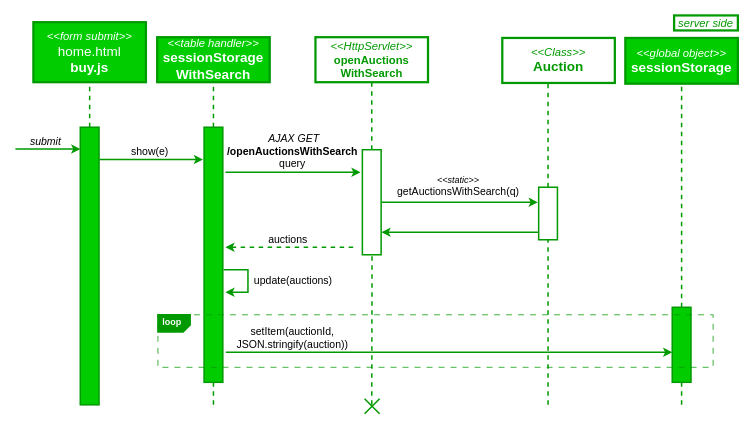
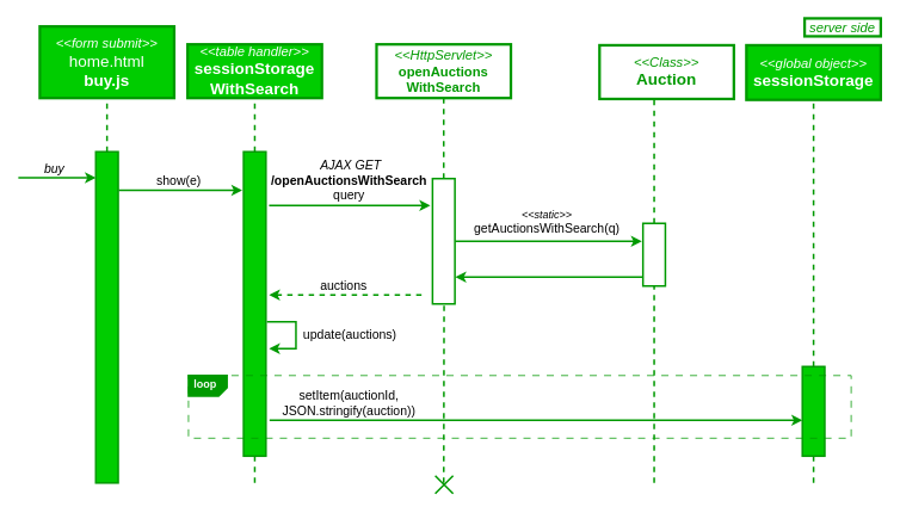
  <mxCell id="0" />
  <mxCell id="1" parent="0" />
  <mxCell id="2" value="" style="rounded=0;whiteSpace=wrap;html=1;fillColor=#00CC00;strokeWidth=2;strokeColor=#009900;" parent="1" vertex="1"><mxGeometry x="895.5" y="409" width="25" height="100" as="geometry" /></mxCell>
  <mxCell id="3" value="" style="rounded=0;whiteSpace=wrap;html=1;fillColor=#00CC00;strokeWidth=2;strokeColor=#009900;" parent="1" vertex="1"><mxGeometry x="271.5" y="169" width="25" height="340" as="geometry" /></mxCell>
  <mxCell id="4" value="&lt;font color=&quot;#009900&quot; style=&quot;&quot;&gt;&lt;b style=&quot;&quot;&gt;&lt;br&gt;&lt;/b&gt;&lt;/font&gt;" style="rounded=0;whiteSpace=wrap;html=1;strokeWidth=1;fillColor=none;strokeColor=#009900;dashed=1;dashPattern=8 8;" parent="1" vertex="1"><mxGeometry x="210" y="419" width="740" height="70" as="geometry" /></mxCell>
  <mxCell id="5" value="&lt;i style=&quot;border-color: var(--border-color); color: rgb(0, 153, 0);&quot;&gt;&lt;font style=&quot;border-color: var(--border-color); font-size: 15px;&quot;&gt;&amp;lt;&amp;lt;HttpServlet&amp;gt;&amp;gt;&lt;/font&gt;&lt;/i&gt;&lt;font color=&quot;#009900&quot; style=&quot;&quot;&gt;&lt;b style=&quot;&quot;&gt;&lt;br&gt;&lt;span style=&quot;font-size: 15px;&quot;&gt;openAuctions&lt;br&gt;WithSearch&lt;/span&gt;&lt;br&gt;&lt;/b&gt;&lt;/font&gt;" style="rounded=0;whiteSpace=wrap;html=1;strokeWidth=3;fillColor=default;strokeColor=#009900;" parent="1" vertex="1"><mxGeometry x="420" y="49" width="150" height="60" as="geometry" /></mxCell>
  <mxCell id="6" value="&lt;font color=&quot;#009900&quot; style=&quot;&quot;&gt;&lt;i style=&quot;&quot;&gt;&lt;font style=&quot;font-size: 15px;&quot;&gt;&amp;lt;&amp;lt;Class&amp;gt;&amp;gt;&lt;/font&gt;&lt;/i&gt;&lt;br&gt;&lt;span style=&quot;font-size: 18px;&quot;&gt;&lt;b&gt;Auction&lt;/b&gt;&lt;/span&gt;&lt;br&gt;&lt;/font&gt;" style="rounded=0;whiteSpace=wrap;html=1;strokeWidth=3;fillColor=default;strokeColor=#009900;" parent="1" vertex="1"><mxGeometry x="669" y="50" width="150" height="60" as="geometry" /></mxCell>
  <mxCell id="7" value="" style="endArrow=none;html=1;rounded=0;entryX=0.5;entryY=1;entryDx=0;entryDy=0;strokeWidth=2;fillColor=#d5e8d4;strokeColor=#009900;dashed=1;" parent="1" source="10" target="5" edge="1"><mxGeometry width="50" height="50" relative="1" as="geometry"><mxPoint x="495" y="499" as="sourcePoint" /><mxPoint x="740" y="269" as="targetPoint" /></mxGeometry></mxCell>
  <mxCell id="8" value="" style="endArrow=none;html=1;rounded=0;entryX=0.5;entryY=1;entryDx=0;entryDy=0;strokeWidth=2;fillColor=#d5e8d4;strokeColor=#009900;dashed=1;" parent="1" source="13" edge="1"><mxGeometry width="50" height="50" relative="1" as="geometry"><mxPoint x="730" y="500" as="sourcePoint" /><mxPoint x="730" y="110" as="targetPoint" /></mxGeometry></mxCell>
  <mxCell id="9" value="" style="endArrow=none;html=1;rounded=0;strokeWidth=2;fillColor=#d5e8d4;strokeColor=#009900;dashed=1;entryX=0.516;entryY=1.009;entryDx=0;entryDy=0;entryPerimeter=0;" parent="1" target="10" edge="1"><mxGeometry width="50" height="50" relative="1" as="geometry"><mxPoint x="495" y="539" as="sourcePoint" /><mxPoint x="495" y="608" as="targetPoint" /></mxGeometry></mxCell>
  <mxCell id="10" value="" style="rounded=0;whiteSpace=wrap;html=1;fillColor=#FFFFFF;strokeWidth=2;strokeColor=#009900;" parent="1" vertex="1"><mxGeometry x="482.5" y="199" width="25" height="140" as="geometry" /></mxCell>
  <mxCell id="11" value="" style="endArrow=none;html=1;rounded=0;strokeWidth=2;strokeColor=#009900;startArrow=classic;startFill=1;exitX=-0.051;exitY=0.286;exitDx=0;exitDy=0;exitPerimeter=0;" parent="1" source="13" edge="1"><mxGeometry width="50" height="50" relative="1" as="geometry"><mxPoint x="728" y="269" as="sourcePoint" /><mxPoint x="508" y="269" as="targetPoint" /></mxGeometry></mxCell>
  <mxCell id="12" value="" style="endArrow=none;html=1;rounded=0;strokeWidth=2;fillColor=#d5e8d4;strokeColor=#009900;dashed=1;entryX=0.5;entryY=1;entryDx=0;entryDy=0;" parent="1" target="13" edge="1"><mxGeometry width="50" height="50" relative="1" as="geometry"><mxPoint x="730" y="539" as="sourcePoint" /><mxPoint x="729" y="339" as="targetPoint" /></mxGeometry></mxCell>
  <mxCell id="13" value="" style="rounded=0;whiteSpace=wrap;html=1;fillColor=#FFFFFF;strokeWidth=2;strokeColor=#009900;" parent="1" vertex="1"><mxGeometry x="717.5" y="249" width="25" height="70" as="geometry" /></mxCell>
  <mxCell id="14" value="" style="endArrow=none;html=1;rounded=0;exitX=0;exitY=0.25;exitDx=0;exitDy=0;strokeWidth=2;strokeColor=#009900;startArrow=classic;startFill=1;" parent="1" edge="1"><mxGeometry width="50" height="50" relative="1" as="geometry"><mxPoint x="106.5" y="198" as="sourcePoint" /><mxPoint x="20" y="198" as="targetPoint" /></mxGeometry></mxCell>
- <mxCell id="15" value="&lt;font style=&quot;font-size: 14px;&quot;&gt;&lt;i&gt;submit&lt;/i&gt;&lt;/font&gt;" style="text;html=1;align=center;verticalAlign=middle;resizable=0;points=[];autosize=1;strokeColor=none;fillColor=none;" parent="1" vertex="1"><mxGeometry x="30" y="173" width="60" height="30" as="geometry" /></mxCell>
+ <mxCell id="15" value="&lt;font style=&quot;font-size: 14px;&quot;&gt;&lt;i&gt;buy&lt;/i&gt;&lt;/font&gt;" style="text;html=1;align=center;verticalAlign=middle;resizable=0;points=[];autosize=1;strokeColor=none;fillColor=none;" parent="1" vertex="1"><mxGeometry x="30" y="173" width="60" height="30" as="geometry" /></mxCell>
  <mxCell id="16" value="&lt;font style=&quot;font-size: 14px;&quot;&gt;&lt;i&gt;&amp;nbsp;AJAX GET&lt;/i&gt;&lt;br&gt;&lt;b&gt;/openAuctionsWithSearch&lt;/b&gt;&lt;br&gt;query&lt;br&gt;&lt;/font&gt;" style="text;html=1;align=center;verticalAlign=middle;resizable=0;points=[];autosize=1;strokeColor=none;fillColor=none;" parent="1" vertex="1"><mxGeometry x="288.5" y="171" width="200" height="60" as="geometry" /></mxCell>
  <mxCell id="17" value="" style="group" parent="1" vertex="1" connectable="0"><mxGeometry x="485.5" y="531" width="20" height="20" as="geometry" /></mxCell>
  <mxCell id="18" value="" style="endArrow=none;html=1;rounded=0;strokeWidth=2;fillColor=#d5e8d4;strokeColor=#009900;" parent="17" edge="1"><mxGeometry width="50" height="50" relative="1" as="geometry"><mxPoint y="20" as="sourcePoint" /><mxPoint x="20" as="targetPoint" /></mxGeometry></mxCell>
  <mxCell id="19" value="" style="endArrow=none;html=1;rounded=0;strokeWidth=2;fillColor=#d5e8d4;strokeColor=#009900;" parent="17" edge="1"><mxGeometry width="50" height="50" relative="1" as="geometry"><mxPoint x="20" y="20" as="sourcePoint" /><mxPoint as="targetPoint" /></mxGeometry></mxCell>
  <mxCell id="20" value="&lt;i style=&quot;border-color: var(--border-color);&quot;&gt;&lt;font style=&quot;border-color: var(--border-color); font-size: 15px;&quot;&gt;&amp;lt;&amp;lt;form submit&amp;gt;&amp;gt;&lt;/font&gt;&lt;/i&gt;&lt;span style=&quot;font-size: 18px;&quot;&gt;&lt;br&gt;home.html&lt;br&gt;&lt;b style=&quot;&quot;&gt;buy.js&lt;/b&gt;&lt;br&gt;&lt;/span&gt;" style="rounded=0;whiteSpace=wrap;html=1;strokeWidth=3;fillColor=#00cc00;strokeColor=#009900;fillStyle=auto;fontColor=#ffffff;" parent="1" vertex="1"><mxGeometry x="44" y="29" width="150" height="80" as="geometry" /></mxCell>
  <mxCell id="21" value="" style="endArrow=none;html=1;rounded=0;entryX=0.5;entryY=1;entryDx=0;entryDy=0;strokeWidth=2;fillColor=#d5e8d4;strokeColor=#009900;dashed=1;" parent="1" source="22" target="20" edge="1"><mxGeometry width="50" height="50" relative="1" as="geometry"><mxPoint x="119" y="499" as="sourcePoint" /><mxPoint x="364" y="269" as="targetPoint" /></mxGeometry></mxCell>
  <mxCell id="22" value="" style="rounded=0;whiteSpace=wrap;html=1;fillColor=#00CC00;strokeWidth=2;strokeColor=#009900;" parent="1" vertex="1"><mxGeometry x="106.5" y="169" width="25" height="370" as="geometry" /></mxCell>
  <mxCell id="23" value="" style="endArrow=none;html=1;rounded=0;strokeWidth=2;strokeColor=#009900;startArrow=classic;startFill=1;" parent="1" edge="1"><mxGeometry width="50" height="50" relative="1" as="geometry"><mxPoint x="480" y="229" as="sourcePoint" /><mxPoint x="300" y="229" as="targetPoint" /></mxGeometry></mxCell>
  <mxCell id="24" value="&lt;i style=&quot;border-color: var(--border-color);&quot;&gt;&lt;font color=&quot;#ffffff&quot; style=&quot;border-color: var(--border-color); font-size: 15px;&quot;&gt;&amp;lt;&amp;lt;table handler&amp;gt;&amp;gt;&lt;/font&gt;&lt;/i&gt;&lt;font style=&quot;&quot; color=&quot;#ffffff&quot;&gt;&lt;br&gt;&lt;span style=&quot;font-size: 18px;&quot;&gt;&lt;b&gt;sessionStorage&lt;br&gt;WithSearch&lt;/b&gt;&lt;/span&gt;&lt;br&gt;&lt;/font&gt;" style="rounded=0;whiteSpace=wrap;html=1;strokeWidth=3;fillColor=#00CC00;strokeColor=#009900;" parent="1" vertex="1"><mxGeometry x="209" y="49" width="150" height="60" as="geometry" /></mxCell>
  <mxCell id="25" value="" style="endArrow=none;html=1;rounded=0;entryX=0.5;entryY=1;entryDx=0;entryDy=0;strokeWidth=2;fillColor=#d5e8d4;strokeColor=#009900;dashed=1;" parent="1" source="3" target="24" edge="1"><mxGeometry width="50" height="50" relative="1" as="geometry"><mxPoint x="284" y="499" as="sourcePoint" /><mxPoint x="529" y="269" as="targetPoint" /></mxGeometry></mxCell>
  <mxCell id="26" value="" style="endArrow=none;html=1;rounded=0;strokeWidth=2;strokeColor=#009900;startArrow=classic;startFill=1;" parent="1" edge="1"><mxGeometry width="50" height="50" relative="1" as="geometry"><mxPoint x="270" y="212" as="sourcePoint" /><mxPoint x="132" y="212" as="targetPoint" /></mxGeometry></mxCell>
  <mxCell id="27" value="&lt;span style=&quot;font-size: 14px;&quot;&gt;show(e)&lt;/span&gt;" style="text;html=1;align=center;verticalAlign=middle;resizable=0;points=[];autosize=1;strokeColor=none;fillColor=none;" parent="1" vertex="1"><mxGeometry x="164" y="186" width="70" height="30" as="geometry" /></mxCell>
  <mxCell id="28" value="" style="endArrow=none;html=1;rounded=0;strokeWidth=2;strokeColor=#009900;startArrow=classic;startFill=1;" parent="1" edge="1"><mxGeometry width="50" height="50" relative="1" as="geometry"><mxPoint x="508" y="309" as="sourcePoint" /><mxPoint x="718" y="309" as="targetPoint" /></mxGeometry></mxCell>
  <mxCell id="29" value="&lt;font color=&quot;#009900&quot; style=&quot;&quot;&gt;&lt;span style=&quot;font-size: 15px;&quot;&gt;&lt;i&gt;server side&lt;/i&gt;&lt;/span&gt;&lt;br&gt;&lt;/font&gt;" style="rounded=0;whiteSpace=wrap;html=1;strokeWidth=3;fillColor=default;strokeColor=#009900;" parent="1" vertex="1"><mxGeometry x="898" y="20" width="85" height="20" as="geometry" /></mxCell>
  <mxCell id="30" value="" style="endArrow=none;html=1;rounded=0;strokeWidth=2;strokeColor=#009900;startArrow=classic;startFill=1;dashed=1;" parent="1" edge="1"><mxGeometry width="50" height="50" relative="1" as="geometry"><mxPoint x="300" y="329" as="sourcePoint" /><mxPoint x="473.25" y="329" as="targetPoint" /></mxGeometry></mxCell>
  <mxCell id="31" value="&lt;font style=&quot;&quot;&gt;&lt;span style=&quot;font-size: 14px;&quot;&gt;auctions&lt;/span&gt;&lt;br&gt;&lt;/font&gt;" style="text;html=1;align=center;verticalAlign=middle;resizable=0;points=[];autosize=1;strokeColor=none;fillColor=none;" parent="1" vertex="1"><mxGeometry x="343.25" y="304" width="80" height="30" as="geometry" /></mxCell>
  <mxCell id="32" value="" style="endArrow=none;html=1;rounded=0;strokeWidth=2;fillColor=#d5e8d4;strokeColor=#009900;dashed=1;entryX=0.5;entryY=1;entryDx=0;entryDy=0;" parent="1" target="3" edge="1"><mxGeometry width="50" height="50" relative="1" as="geometry"><mxPoint x="284" y="539" as="sourcePoint" /><mxPoint x="284" y="349" as="targetPoint" /></mxGeometry></mxCell>
  <mxCell id="33" value="" style="endArrow=none;html=1;rounded=0;strokeWidth=2;strokeColor=#009900;startArrow=classic;startFill=1;" parent="1" edge="1"><mxGeometry width="50" height="50" relative="1" as="geometry"><mxPoint x="895.5" y="469" as="sourcePoint" /><mxPoint x="300.5" y="469" as="targetPoint" /></mxGeometry></mxCell>
  <mxCell id="34" value="" style="endArrow=none;html=1;rounded=0;strokeWidth=2;strokeColor=#009900;startArrow=classic;startFill=1;" parent="1" edge="1"><mxGeometry width="50" height="50" relative="1" as="geometry"><mxPoint x="300" y="389" as="sourcePoint" /><mxPoint x="297.5" y="359" as="targetPoint" /><Array as="points"><mxPoint x="330" y="389" /><mxPoint x="330" y="359" /></Array></mxGeometry></mxCell>
  <mxCell id="35" value="&lt;font style=&quot;&quot;&gt;&lt;span style=&quot;font-size: 14px;&quot;&gt;update(auctions)&lt;/span&gt;&lt;br&gt;&lt;/font&gt;" style="text;html=1;align=center;verticalAlign=middle;resizable=0;points=[];autosize=1;strokeColor=none;fillColor=none;" parent="1" vertex="1"><mxGeometry x="325" y="359" width="130" height="30" as="geometry" /></mxCell>
  <mxCell id="36" value="&lt;i style=&quot;border-color: var(--border-color);&quot;&gt;&lt;font color=&quot;#ffffff&quot; style=&quot;border-color: var(--border-color); font-size: 15px;&quot;&gt;&amp;lt;&amp;lt;global object&amp;gt;&amp;gt;&lt;br&gt;&lt;/font&gt;&lt;/i&gt;&lt;span style=&quot;font-size: 18px;&quot;&gt;&lt;font color=&quot;#ffffff&quot;&gt;&lt;b&gt;sessionStorage&lt;/b&gt;&lt;/font&gt;&lt;br&gt;&lt;/span&gt;" style="rounded=0;whiteSpace=wrap;html=1;strokeWidth=3;fillColor=#00CC00;strokeColor=#009900;" parent="1" vertex="1"><mxGeometry x="833" y="50" width="150" height="61" as="geometry" /></mxCell>
  <mxCell id="37" value="" style="endArrow=none;html=1;rounded=0;entryX=0.5;entryY=1;entryDx=0;entryDy=0;strokeWidth=2;fillColor=#d5e8d4;strokeColor=#009900;dashed=1;exitX=0.5;exitY=0;exitDx=0;exitDy=0;" parent="1" source="2" target="36" edge="1"><mxGeometry width="50" height="50" relative="1" as="geometry"><mxPoint x="908" y="410" as="sourcePoint" /><mxPoint x="1153" y="271" as="targetPoint" /></mxGeometry></mxCell>
  <mxCell id="38" value="" style="endArrow=none;html=1;rounded=0;strokeWidth=2;fillColor=#d5e8d4;strokeColor=#009900;dashed=1;entryX=0.5;entryY=1;entryDx=0;entryDy=0;" parent="1" target="2" edge="1"><mxGeometry width="50" height="50" relative="1" as="geometry"><mxPoint x="908" y="539" as="sourcePoint" /><mxPoint x="908" y="360" as="targetPoint" /></mxGeometry></mxCell>
  <mxCell id="39" value="&lt;font style=&quot;&quot;&gt;&lt;i style=&quot;&quot;&gt;&lt;font style=&quot;font-size: 12px;&quot;&gt;&amp;lt;&amp;lt;static&amp;gt;&amp;gt;&lt;/font&gt;&lt;/i&gt;&lt;br&gt;&lt;span style=&quot;font-size: 14px;&quot;&gt;getAuctionsWithSearch(q)&lt;/span&gt;&lt;br&gt;&lt;/font&gt;" style="text;html=1;align=center;verticalAlign=middle;resizable=0;points=[];autosize=1;strokeColor=none;fillColor=none;" parent="1" vertex="1"><mxGeometry x="514.5" y="228" width="190" height="40" as="geometry" /></mxCell>
  <mxCell id="40" value="&lt;font style=&quot;&quot;&gt;&lt;span style=&quot;font-size: 14px;&quot;&gt;setItem(auctionId,&lt;br&gt;JSON.stringify(auction))&lt;/span&gt;&lt;br&gt;&lt;/font&gt;" style="text;html=1;align=center;verticalAlign=middle;resizable=0;points=[];autosize=1;strokeColor=none;fillColor=none;" parent="1" vertex="1"><mxGeometry x="303.5" y="425" width="170" height="50" as="geometry" /></mxCell>
  <mxCell id="41" value="" style="group" parent="1" vertex="1" connectable="0"><mxGeometry x="209" y="417.25" width="45" height="25.75" as="geometry" /></mxCell>
  <mxCell id="42" value="" style="shape=card;whiteSpace=wrap;html=1;rotation=90;flipH=1;strokeColor=none;fillColor=#009900;size=10;" parent="41" vertex="1"><mxGeometry x="10" y="-9.25" width="25" height="45" as="geometry" /></mxCell>
  <mxCell id="43" value="&lt;font color=&quot;#ffffff&quot;&gt;&lt;b&gt;loop&lt;/b&gt;&lt;/font&gt;" style="text;html=1;strokeColor=none;fillColor=none;align=center;verticalAlign=middle;whiteSpace=wrap;rounded=0;" parent="41" vertex="1"><mxGeometry width="40" height="22.5" as="geometry" /></mxCell>
